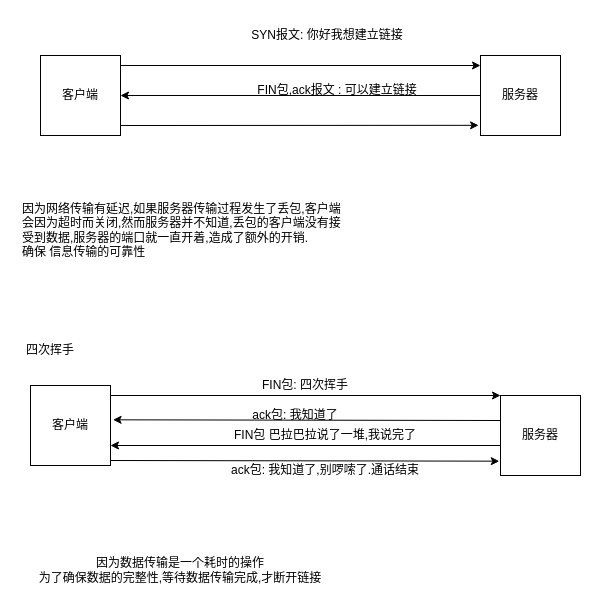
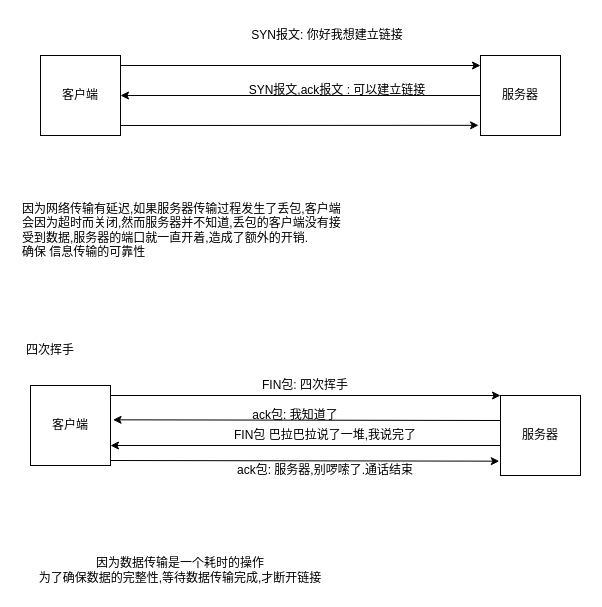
  <mxCell id="0" />
  <mxCell id="1" parent="0" />
  <mxCell id="2" value="客户端" style="whiteSpace=wrap;html=1;aspect=fixed;" vertex="1" parent="1"><mxGeometry x="40" y="55" width="80" height="80" as="geometry" /></mxCell>
  <mxCell id="3" value="服务器" style="whiteSpace=wrap;html=1;aspect=fixed;" vertex="1" parent="1"><mxGeometry x="480" y="55" width="80" height="80" as="geometry" /></mxCell>
  <mxCell id="4" value="" style="endArrow=classic;html=1;rounded=0;entryX=0;entryY=0.125;entryDx=0;entryDy=0;entryPerimeter=0;" edge="1" parent="1" target="3"><mxGeometry width="50" height="50" relative="1" as="geometry"><mxPoint x="120" y="65" as="sourcePoint" /><mxPoint x="170" y="15" as="targetPoint" /></mxGeometry></mxCell>
  <mxCell id="5" value="SYN报文: 你好我想建立链接" style="text;html=1;strokeColor=none;fillColor=none;align=center;verticalAlign=middle;whiteSpace=wrap;rounded=0;" vertex="1" parent="1"><mxGeometry x="244" y="20" width="166" height="30" as="geometry" /></mxCell>
  <mxCell id="6" value="" style="endArrow=classic;html=1;rounded=0;entryX=1;entryY=0.5;entryDx=0;entryDy=0;" edge="1" parent="1" target="2"><mxGeometry width="50" height="50" relative="1" as="geometry"><mxPoint x="480" y="95" as="sourcePoint" /><mxPoint x="530" y="45" as="targetPoint" /></mxGeometry></mxCell>
- <mxCell id="7" value="FIN包,ack报文 : 可以建立链接" style="text;html=1;strokeColor=none;fillColor=none;align=center;verticalAlign=middle;whiteSpace=wrap;rounded=0;" vertex="1" parent="1"><mxGeometry x="244" y="75" width="186" height="30" as="geometry" /></mxCell>
+ <mxCell id="7" value="SYN报文,ack报文 : 可以建立链接" style="text;html=1;strokeColor=none;fillColor=none;align=center;verticalAlign=middle;whiteSpace=wrap;rounded=0;" vertex="1" parent="1"><mxGeometry x="244" y="75" width="186" height="30" as="geometry" /></mxCell>
  <mxCell id="8" value="" style="endArrow=classic;html=1;rounded=0;entryX=-0.024;entryY=0.873;entryDx=0;entryDy=0;entryPerimeter=0;" edge="1" parent="1" target="3"><mxGeometry width="50" height="50" relative="1" as="geometry"><mxPoint x="120" y="125" as="sourcePoint" /><mxPoint x="170" y="75" as="targetPoint" /></mxGeometry></mxCell>
  <mxCell id="9" value="因为网络传输有延迟,如果服务器传输过程发生了丢包,客户端会因为超时而关闭,然而服务器并不知道,丢包的客户端没有接受到数据,服务器的端口就一直开着,造成了额外的开销.&lt;br&gt;确保 信息传输的可靠性" style="text;html=1;strokeColor=none;fillColor=none;align=left;verticalAlign=middle;whiteSpace=wrap;rounded=0;" vertex="1" parent="1"><mxGeometry x="20" y="165" width="330" height="130" as="geometry" /></mxCell>
  <mxCell id="10" value="四次挥手" style="text;html=1;strokeColor=none;fillColor=none;align=center;verticalAlign=middle;whiteSpace=wrap;rounded=0;" vertex="1" parent="1"><mxGeometry x="20" y="335" width="60" height="30" as="geometry" /></mxCell>
  <mxCell id="11" value="客户端" style="whiteSpace=wrap;html=1;aspect=fixed;" vertex="1" parent="1"><mxGeometry x="30" y="385" width="80" height="80" as="geometry" /></mxCell>
  <mxCell id="12" value="服务器" style="whiteSpace=wrap;html=1;aspect=fixed;" vertex="1" parent="1"><mxGeometry x="500" y="395" width="80" height="80" as="geometry" /></mxCell>
  <mxCell id="13" value="" style="endArrow=classic;html=1;rounded=0;entryX=0;entryY=0;entryDx=0;entryDy=0;" edge="1" parent="1" target="12"><mxGeometry width="50" height="50" relative="1" as="geometry"><mxPoint x="110" y="395" as="sourcePoint" /><mxPoint x="160" y="345" as="targetPoint" /></mxGeometry></mxCell>
  <mxCell id="14" value="FIN包: 四次挥手" style="text;html=1;strokeColor=none;fillColor=none;align=center;verticalAlign=middle;whiteSpace=wrap;rounded=0;" vertex="1" parent="1"><mxGeometry x="240" y="370" width="130" height="30" as="geometry" /></mxCell>
  <mxCell id="15" value="" style="endArrow=classic;html=1;rounded=0;entryX=1.032;entryY=0.429;entryDx=0;entryDy=0;entryPerimeter=0;" edge="1" parent="1" target="11"><mxGeometry width="50" height="50" relative="1" as="geometry"><mxPoint x="500" y="420" as="sourcePoint" /><mxPoint x="550" y="370" as="targetPoint" /></mxGeometry></mxCell>
  <mxCell id="16" value="ack包: 我知道了" style="text;html=1;strokeColor=none;fillColor=none;align=center;verticalAlign=middle;whiteSpace=wrap;rounded=0;" vertex="1" parent="1"><mxGeometry x="240" y="400" width="110" height="30" as="geometry" /></mxCell>
  <mxCell id="17" value="" style="endArrow=classic;html=1;rounded=0;entryX=1;entryY=0.75;entryDx=0;entryDy=0;" edge="1" parent="1" target="11"><mxGeometry width="50" height="50" relative="1" as="geometry"><mxPoint x="500" y="445" as="sourcePoint" /><mxPoint x="120" y="445" as="targetPoint" /></mxGeometry></mxCell>
  <mxCell id="18" value="FIN包 巴拉巴拉说了一堆,我说完了" style="text;html=1;strokeColor=none;fillColor=none;align=center;verticalAlign=middle;whiteSpace=wrap;rounded=0;" vertex="1" parent="1"><mxGeometry x="230" y="420" width="190" height="30" as="geometry" /></mxCell>
  <mxCell id="19" value="" style="endArrow=classic;html=1;rounded=0;entryX=-0.015;entryY=0.821;entryDx=0;entryDy=0;entryPerimeter=0;" edge="1" parent="1" target="12"><mxGeometry width="50" height="50" relative="1" as="geometry"><mxPoint x="110" y="460" as="sourcePoint" /><mxPoint x="160" y="410" as="targetPoint" /></mxGeometry></mxCell>
- <mxCell id="20" value="ack包: 我知道了,别啰嗦了.通话结束" style="text;html=1;strokeColor=none;fillColor=none;align=center;verticalAlign=middle;whiteSpace=wrap;rounded=0;" vertex="1" parent="1"><mxGeometry x="230" y="455" width="190" height="30" as="geometry" /></mxCell>
+ <mxCell id="20" value="ack包: 服务器,别啰嗦了.通话结束" style="text;html=1;strokeColor=none;fillColor=none;align=center;verticalAlign=middle;whiteSpace=wrap;rounded=0;" vertex="1" parent="1"><mxGeometry x="230" y="455" width="190" height="30" as="geometry" /></mxCell>
  <mxCell id="21" value="因为数据传输是一个耗时的操作&lt;br&gt;为了确保数据的完整性,等待数据传输完成,才断开链接" style="text;html=1;strokeColor=none;fillColor=none;align=center;verticalAlign=middle;whiteSpace=wrap;rounded=0;" vertex="1" parent="1"><mxGeometry x="20" y="555" width="320" height="30" as="geometry" /></mxCell>
